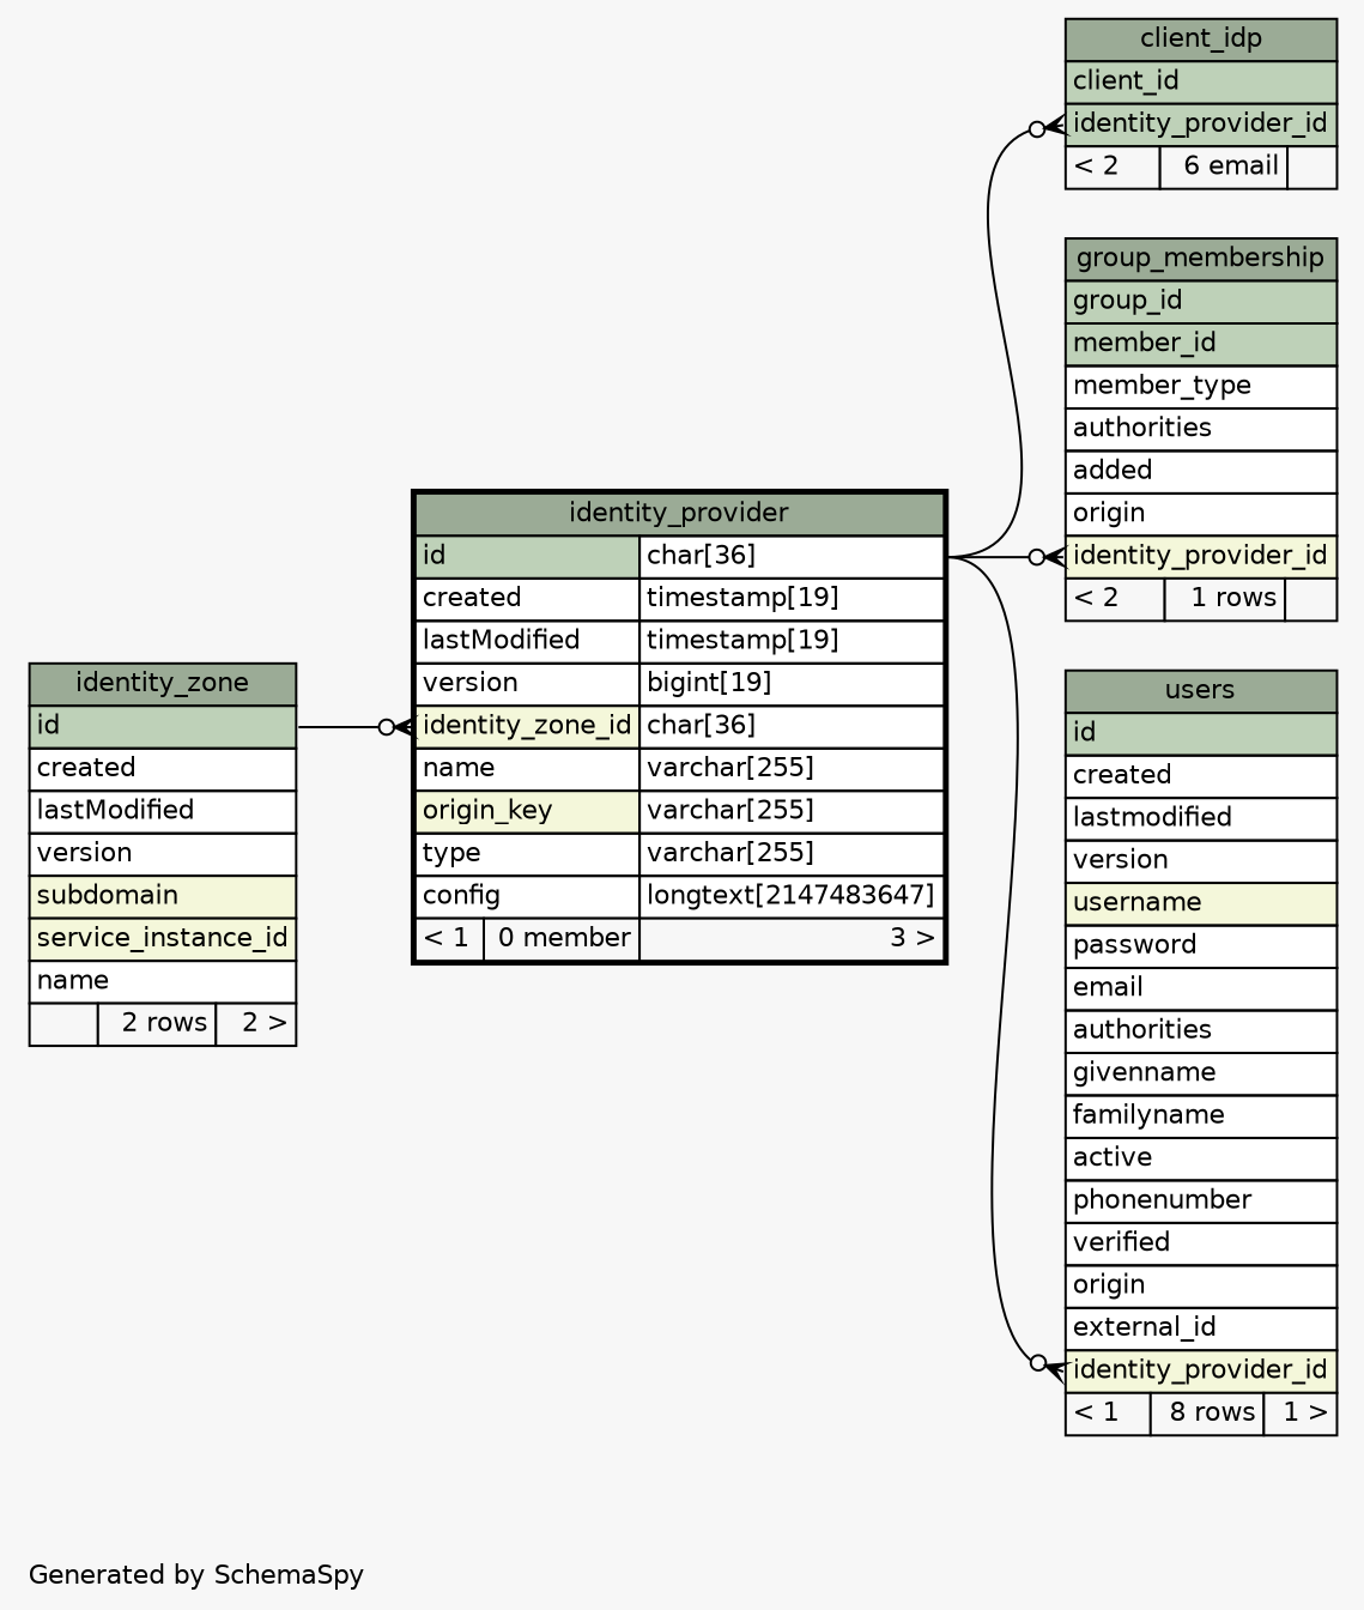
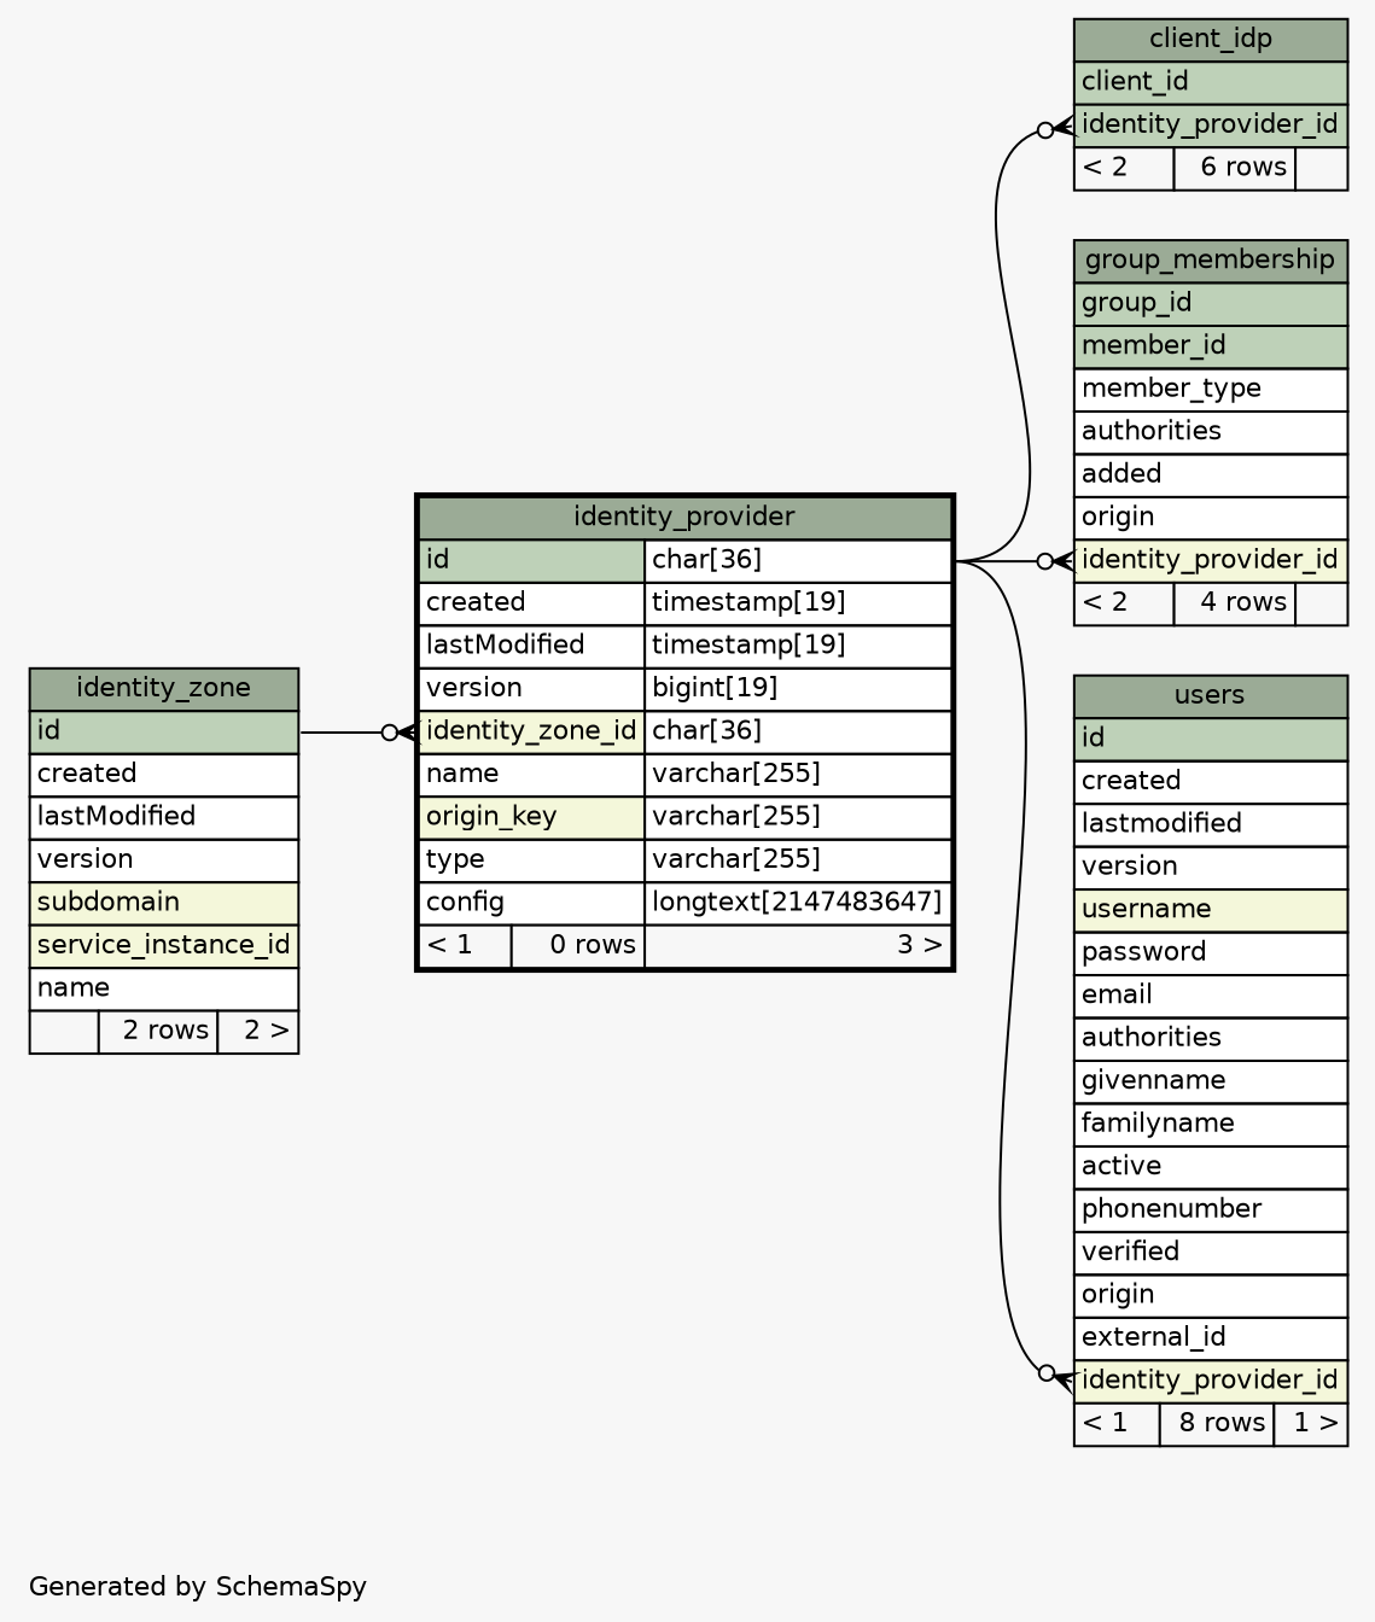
  digraph {
    bgcolor="#f7f7f7"
    fontname=Helvetica
    fontsize=11
    label="\nGenerated by SchemaSpy"
    labeljust=l
    nodesep=0.18
    rankdir=RL
    ranksep=0.46
    node [fontname=Helvetica fontsize=11 shape=plaintext]
    edge [arrowhead=none arrowsize=0.8 arrowtail=crowodot dir=back headport="id.type:e" tailport="identity_provider_id:w"]
-   n1 [label=<     <TABLE BORDER="0" CELLBORDER="1" CELLSPACING="0" BGCOLOR="#ffffff">       <TR><TD COLSPAN="3" BGCOLOR="#9bab96" ALIGN="CENTER">client_idp</TD></TR>       <TR><TD PORT="client_id" COLSPAN="3" BGCOLOR="#bed1b8" ALIGN="LEFT">client_id</TD></TR>       <TR><TD PORT="identity_provider_id" COLSPAN="3" BGCOLOR="#bed1b8" ALIGN="LEFT">identity_provider_id</TD></TR>       <TR><TD ALIGN="LEFT" BGCOLOR="#f7f7f7">&lt; 2</TD><TD ALIGN="RIGHT" BGCOLOR="#f7f7f7">6 email</TD><TD ALIGN="RIGHT" BGCOLOR="#f7f7f7">  </TD></TR>     </TABLE>>]
-   n2 [label=<     <TABLE BORDER="2" CELLBORDER="1" CELLSPACING="0" BGCOLOR="#ffffff">       <TR><TD COLSPAN="3" BGCOLOR="#9bab96" ALIGN="CENTER">identity_provider</TD></TR>       <TR><TD PORT="id" COLSPAN="2" BGCOLOR="#bed1b8" ALIGN="LEFT">id</TD><TD PORT="id.type" ALIGN="LEFT">char[36]</TD></TR>       <TR><TD PORT="created" COLSPAN="2" ALIGN="LEFT">created</TD><TD PORT="created.type" ALIGN="LEFT">timestamp[19]</TD></TR>       <TR><TD PORT="lastModified" COLSPAN="2" ALIGN="LEFT">lastModified</TD><TD PORT="lastModified.type" ALIGN="LEFT">timestamp[19]</TD></TR>       <TR><TD PORT="version" COLSPAN="2" ALIGN="LEFT">version</TD><TD PORT="version.type" ALIGN="LEFT">bigint[19]</TD></TR>       <TR><TD PORT="identity_zone_id" COLSPAN="2" BGCOLOR="#f4f7da" ALIGN="LEFT">identity_zone_id</TD><TD PORT="identity_zone_id.type" ALIGN="LEFT">char[36]</TD></TR>       <TR><TD PORT="name" COLSPAN="2" ALIGN="LEFT">name</TD><TD PORT="name.type" ALIGN="LEFT">varchar[255]</TD></TR>       <TR><TD PORT="origin_key" COLSPAN="2" BGCOLOR="#f4f7da" ALIGN="LEFT">origin_key</TD><TD PORT="origin_key.type" ALIGN="LEFT">varchar[255]</TD></TR>       <TR><TD PORT="type" COLSPAN="2" ALIGN="LEFT">type</TD><TD PORT="type.type" ALIGN="LEFT">varchar[255]</TD></TR>       <TR><TD PORT="config" COLSPAN="2" ALIGN="LEFT">config</TD><TD PORT="config.type" ALIGN="LEFT">longtext[2147483647]</TD></TR>       <TR><TD ALIGN="LEFT" BGCOLOR="#f7f7f7">&lt; 1</TD><TD ALIGN="RIGHT" BGCOLOR="#f7f7f7">0 member</TD><TD ALIGN="RIGHT" BGCOLOR="#f7f7f7">3 &gt;</TD></TR>     </TABLE>>]
+   n1 [label=<     <TABLE BORDER="0" CELLBORDER="1" CELLSPACING="0" BGCOLOR="#ffffff">       <TR><TD COLSPAN="3" BGCOLOR="#9bab96" ALIGN="CENTER">client_idp</TD></TR>       <TR><TD PORT="client_id" COLSPAN="3" BGCOLOR="#bed1b8" ALIGN="LEFT">client_id</TD></TR>       <TR><TD PORT="identity_provider_id" COLSPAN="3" BGCOLOR="#bed1b8" ALIGN="LEFT">identity_provider_id</TD></TR>       <TR><TD ALIGN="LEFT" BGCOLOR="#f7f7f7">&lt; 2</TD><TD ALIGN="RIGHT" BGCOLOR="#f7f7f7">6 rows</TD><TD ALIGN="RIGHT" BGCOLOR="#f7f7f7">  </TD></TR>     </TABLE>>]
+   n2 [label=<     <TABLE BORDER="2" CELLBORDER="1" CELLSPACING="0" BGCOLOR="#ffffff">       <TR><TD COLSPAN="3" BGCOLOR="#9bab96" ALIGN="CENTER">identity_provider</TD></TR>       <TR><TD PORT="id" COLSPAN="2" BGCOLOR="#bed1b8" ALIGN="LEFT">id</TD><TD PORT="id.type" ALIGN="LEFT">char[36]</TD></TR>       <TR><TD PORT="created" COLSPAN="2" ALIGN="LEFT">created</TD><TD PORT="created.type" ALIGN="LEFT">timestamp[19]</TD></TR>       <TR><TD PORT="lastModified" COLSPAN="2" ALIGN="LEFT">lastModified</TD><TD PORT="lastModified.type" ALIGN="LEFT">timestamp[19]</TD></TR>       <TR><TD PORT="version" COLSPAN="2" ALIGN="LEFT">version</TD><TD PORT="version.type" ALIGN="LEFT">bigint[19]</TD></TR>       <TR><TD PORT="identity_zone_id" COLSPAN="2" BGCOLOR="#f4f7da" ALIGN="LEFT">identity_zone_id</TD><TD PORT="identity_zone_id.type" ALIGN="LEFT">char[36]</TD></TR>       <TR><TD PORT="name" COLSPAN="2" ALIGN="LEFT">name</TD><TD PORT="name.type" ALIGN="LEFT">varchar[255]</TD></TR>       <TR><TD PORT="origin_key" COLSPAN="2" BGCOLOR="#f4f7da" ALIGN="LEFT">origin_key</TD><TD PORT="origin_key.type" ALIGN="LEFT">varchar[255]</TD></TR>       <TR><TD PORT="type" COLSPAN="2" ALIGN="LEFT">type</TD><TD PORT="type.type" ALIGN="LEFT">varchar[255]</TD></TR>       <TR><TD PORT="config" COLSPAN="2" ALIGN="LEFT">config</TD><TD PORT="config.type" ALIGN="LEFT">longtext[2147483647]</TD></TR>       <TR><TD ALIGN="LEFT" BGCOLOR="#f7f7f7">&lt; 1</TD><TD ALIGN="RIGHT" BGCOLOR="#f7f7f7">0 rows</TD><TD ALIGN="RIGHT" BGCOLOR="#f7f7f7">3 &gt;</TD></TR>     </TABLE>>]
    n3 [label=<     <TABLE BORDER="0" CELLBORDER="1" CELLSPACING="0" BGCOLOR="#ffffff">       <TR><TD COLSPAN="3" BGCOLOR="#9bab96" ALIGN="CENTER">identity_zone</TD></TR>       <TR><TD PORT="id" COLSPAN="3" BGCOLOR="#bed1b8" ALIGN="LEFT">id</TD></TR>       <TR><TD PORT="created" COLSPAN="3" ALIGN="LEFT">created</TD></TR>       <TR><TD PORT="lastModified" COLSPAN="3" ALIGN="LEFT">lastModified</TD></TR>       <TR><TD PORT="version" COLSPAN="3" ALIGN="LEFT">version</TD></TR>       <TR><TD PORT="subdomain" COLSPAN="3" BGCOLOR="#f4f7da" ALIGN="LEFT">subdomain</TD></TR>       <TR><TD PORT="service_instance_id" COLSPAN="3" BGCOLOR="#f4f7da" ALIGN="LEFT">service_instance_id</TD></TR>       <TR><TD PORT="name" COLSPAN="3" ALIGN="LEFT">name</TD></TR>       <TR><TD ALIGN="LEFT" BGCOLOR="#f7f7f7">  </TD><TD ALIGN="RIGHT" BGCOLOR="#f7f7f7">2 rows</TD><TD ALIGN="RIGHT" BGCOLOR="#f7f7f7">2 &gt;</TD></TR>     </TABLE>>]
-   n4 [label=<     <TABLE BORDER="0" CELLBORDER="1" CELLSPACING="0" BGCOLOR="#ffffff">       <TR><TD COLSPAN="3" BGCOLOR="#9bab96" ALIGN="CENTER">group_membership</TD></TR>       <TR><TD PORT="group_id" COLSPAN="3" BGCOLOR="#bed1b8" ALIGN="LEFT">group_id</TD></TR>       <TR><TD PORT="member_id" COLSPAN="3" BGCOLOR="#bed1b8" ALIGN="LEFT">member_id</TD></TR>       <TR><TD PORT="member_type" COLSPAN="3" ALIGN="LEFT">member_type</TD></TR>       <TR><TD PORT="authorities" COLSPAN="3" ALIGN="LEFT">authorities</TD></TR>       <TR><TD PORT="added" COLSPAN="3" ALIGN="LEFT">added</TD></TR>       <TR><TD PORT="origin" COLSPAN="3" ALIGN="LEFT">origin</TD></TR>       <TR><TD PORT="identity_provider_id" COLSPAN="3" BGCOLOR="#f4f7da" ALIGN="LEFT">identity_provider_id</TD></TR>       <TR><TD ALIGN="LEFT" BGCOLOR="#f7f7f7">&lt; 2</TD><TD ALIGN="RIGHT" BGCOLOR="#f7f7f7">1 rows</TD><TD ALIGN="RIGHT" BGCOLOR="#f7f7f7">  </TD></TR>     </TABLE>>]
+   n4 [label=<     <TABLE BORDER="0" CELLBORDER="1" CELLSPACING="0" BGCOLOR="#ffffff">       <TR><TD COLSPAN="3" BGCOLOR="#9bab96" ALIGN="CENTER">group_membership</TD></TR>       <TR><TD PORT="group_id" COLSPAN="3" BGCOLOR="#bed1b8" ALIGN="LEFT">group_id</TD></TR>       <TR><TD PORT="member_id" COLSPAN="3" BGCOLOR="#bed1b8" ALIGN="LEFT">member_id</TD></TR>       <TR><TD PORT="member_type" COLSPAN="3" ALIGN="LEFT">member_type</TD></TR>       <TR><TD PORT="authorities" COLSPAN="3" ALIGN="LEFT">authorities</TD></TR>       <TR><TD PORT="added" COLSPAN="3" ALIGN="LEFT">added</TD></TR>       <TR><TD PORT="origin" COLSPAN="3" ALIGN="LEFT">origin</TD></TR>       <TR><TD PORT="identity_provider_id" COLSPAN="3" BGCOLOR="#f4f7da" ALIGN="LEFT">identity_provider_id</TD></TR>       <TR><TD ALIGN="LEFT" BGCOLOR="#f7f7f7">&lt; 2</TD><TD ALIGN="RIGHT" BGCOLOR="#f7f7f7">4 rows</TD><TD ALIGN="RIGHT" BGCOLOR="#f7f7f7">  </TD></TR>     </TABLE>>]
    n5 [label=<     <TABLE BORDER="0" CELLBORDER="1" CELLSPACING="0" BGCOLOR="#ffffff">       <TR><TD COLSPAN="3" BGCOLOR="#9bab96" ALIGN="CENTER">users</TD></TR>       <TR><TD PORT="id" COLSPAN="3" BGCOLOR="#bed1b8" ALIGN="LEFT">id</TD></TR>       <TR><TD PORT="created" COLSPAN="3" ALIGN="LEFT">created</TD></TR>       <TR><TD PORT="lastmodified" COLSPAN="3" ALIGN="LEFT">lastmodified</TD></TR>       <TR><TD PORT="version" COLSPAN="3" ALIGN="LEFT">version</TD></TR>       <TR><TD PORT="username" COLSPAN="3" BGCOLOR="#f4f7da" ALIGN="LEFT">username</TD></TR>       <TR><TD PORT="password" COLSPAN="3" ALIGN="LEFT">password</TD></TR>       <TR><TD PORT="email" COLSPAN="3" ALIGN="LEFT">email</TD></TR>       <TR><TD PORT="authorities" COLSPAN="3" ALIGN="LEFT">authorities</TD></TR>       <TR><TD PORT="givenname" COLSPAN="3" ALIGN="LEFT">givenname</TD></TR>       <TR><TD PORT="familyname" COLSPAN="3" ALIGN="LEFT">familyname</TD></TR>       <TR><TD PORT="active" COLSPAN="3" ALIGN="LEFT">active</TD></TR>       <TR><TD PORT="phonenumber" COLSPAN="3" ALIGN="LEFT">phonenumber</TD></TR>       <TR><TD PORT="verified" COLSPAN="3" ALIGN="LEFT">verified</TD></TR>       <TR><TD PORT="origin" COLSPAN="3" ALIGN="LEFT">origin</TD></TR>       <TR><TD PORT="external_id" COLSPAN="3" ALIGN="LEFT">external_id</TD></TR>       <TR><TD PORT="identity_provider_id" COLSPAN="3" BGCOLOR="#f4f7da" ALIGN="LEFT">identity_provider_id</TD></TR>       <TR><TD ALIGN="LEFT" BGCOLOR="#f7f7f7">&lt; 1</TD><TD ALIGN="RIGHT" BGCOLOR="#f7f7f7">8 rows</TD><TD ALIGN="RIGHT" BGCOLOR="#f7f7f7">1 &gt;</TD></TR>     </TABLE>>]
    n1 -> n2
    n2 -> n3 [headport="id:e" tailport="identity_zone_id:w"]
    n4 -> n2
    n5 -> n2
  }
